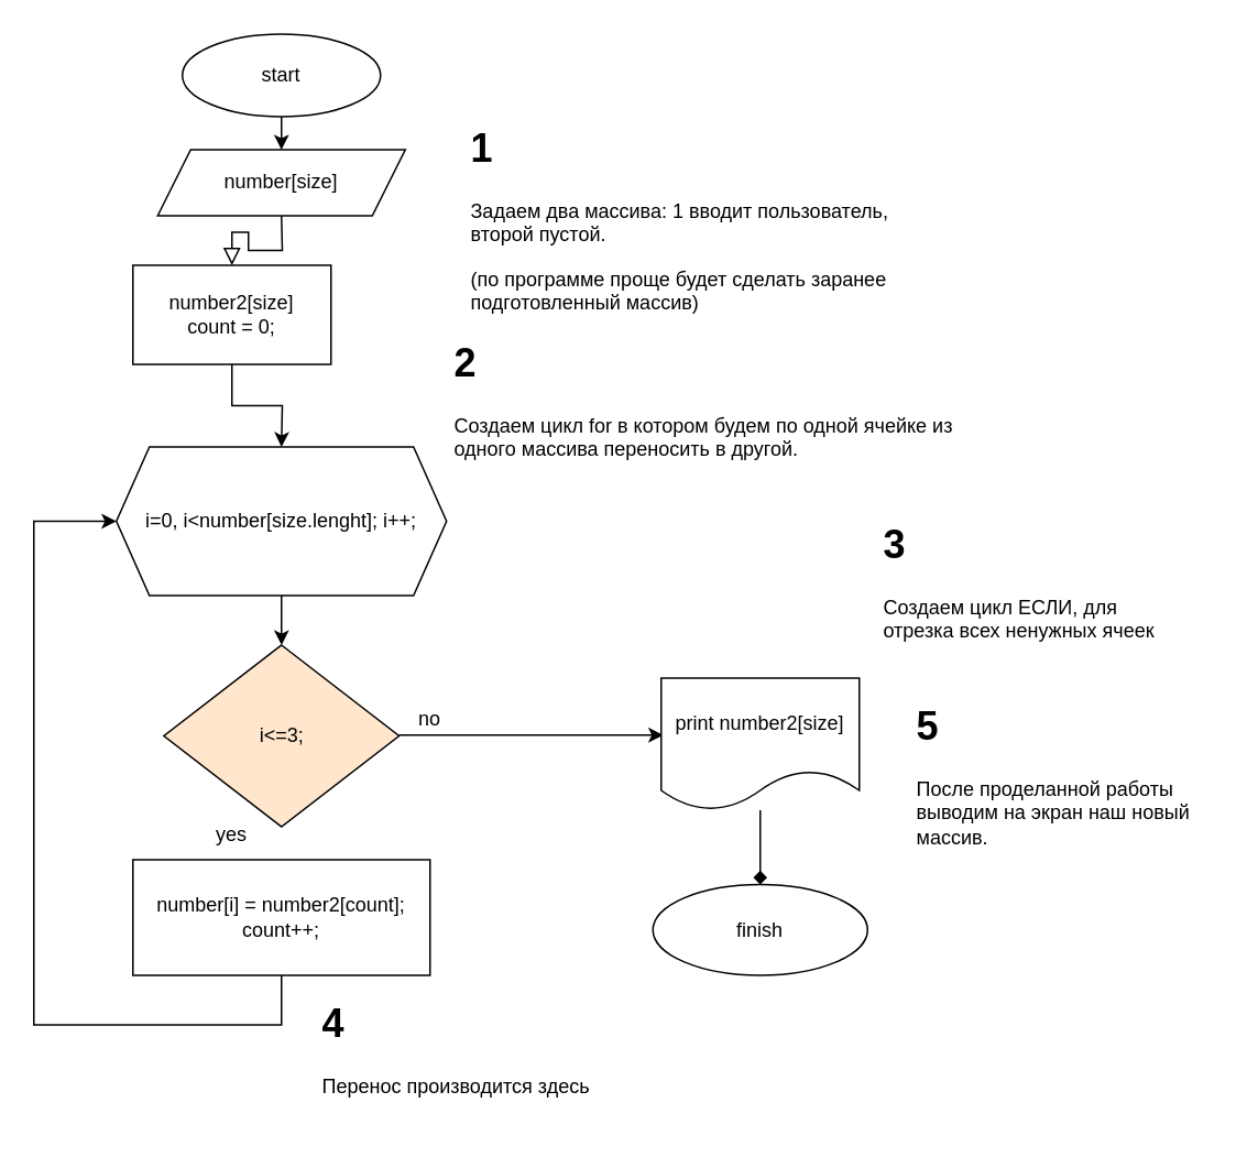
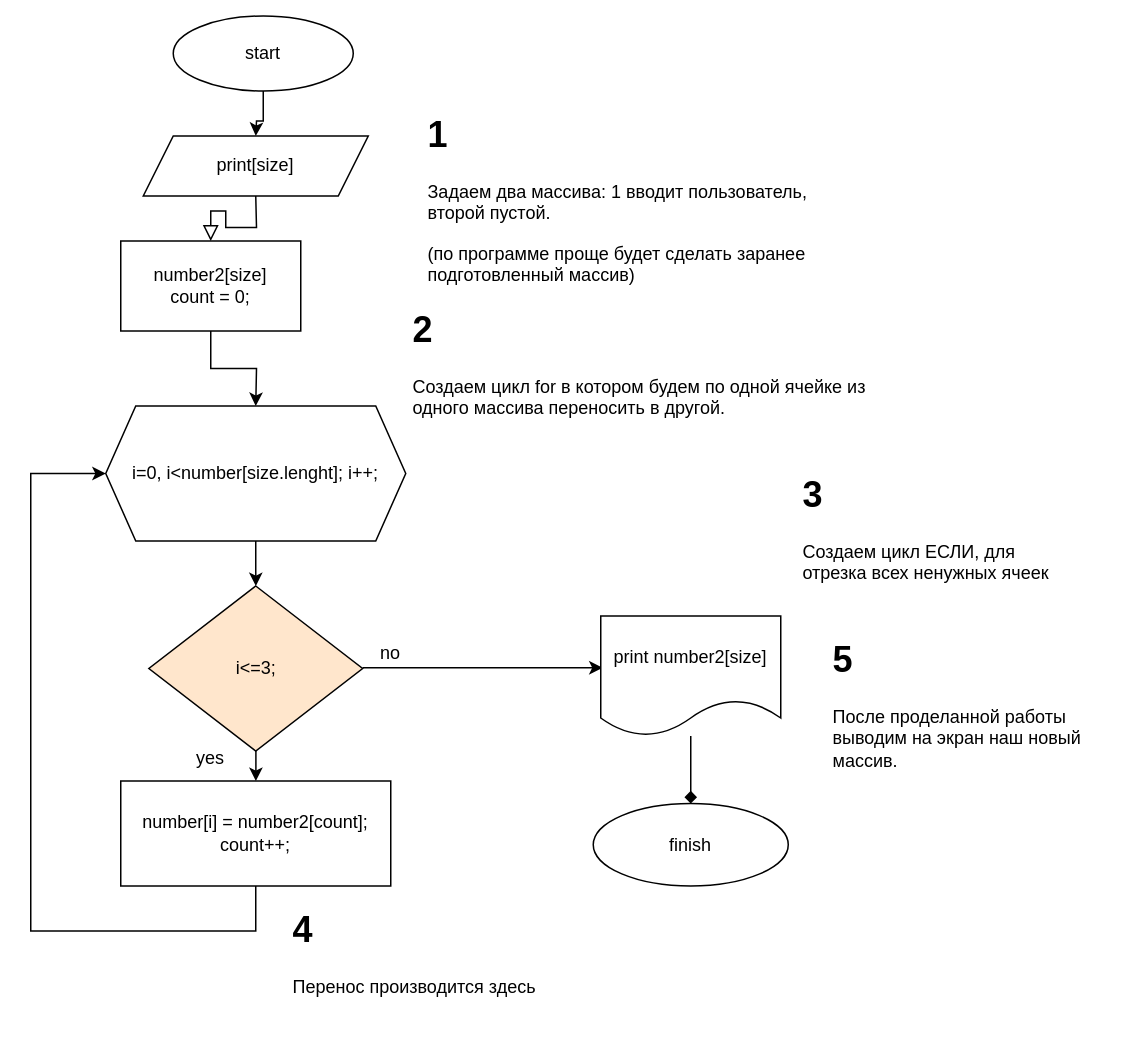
  <mxCell id="0" />
  <mxCell id="1" parent="0" />
  <mxCell id="2" value="" style="rounded=0;html=1;jettySize=auto;orthogonalLoop=1;fontSize=11;endArrow=block;endFill=0;endSize=8;strokeWidth=1;shadow=0;labelBackgroundColor=none;edgeStyle=orthogonalEdgeStyle;" parent="1" target="8" edge="1"><mxGeometry relative="1" as="geometry"><mxPoint x="170" y="130" as="sourcePoint" /><mxPoint x="170" y="160" as="targetPoint" /></mxGeometry></mxCell>
  <mxCell id="3" value="" style="edgeStyle=orthogonalEdgeStyle;rounded=0;orthogonalLoop=1;jettySize=auto;html=1;" edge="1" parent="1" source="4"><mxGeometry relative="1" as="geometry"><mxPoint x="170" y="90" as="targetPoint" /></mxGeometry></mxCell>
- <mxCell id="4" value="start" style="ellipse;whiteSpace=wrap;html=1;" vertex="1" parent="1"><mxGeometry x="110" y="20" width="120" height="50" as="geometry" /></mxCell>
- <mxCell id="5" value="number[size]&lt;br&gt;" style="shape=parallelogram;perimeter=parallelogramPerimeter;whiteSpace=wrap;html=1;fixedSize=1;" vertex="1" parent="1"><mxGeometry x="95" y="90" width="150" height="40" as="geometry" /></mxCell>
+ <mxCell id="4" value="start" style="ellipse;whiteSpace=wrap;html=1;" vertex="1" parent="1"><mxGeometry x="115" y="10" width="120" height="50" as="geometry" /></mxCell>
+ <mxCell id="5" value="print[size]&lt;br&gt;" style="shape=parallelogram;perimeter=parallelogramPerimeter;whiteSpace=wrap;html=1;fixedSize=1;" vertex="1" parent="1"><mxGeometry x="95" y="90" width="150" height="40" as="geometry" /></mxCell>
  <mxCell id="6" value="&lt;h1&gt;1&lt;/h1&gt;&lt;p&gt;Задаем два массива: 1 вводит пользователь, второй пустой.&lt;/p&gt;&lt;p&gt;(по программе проще будет сделать заранее подготовленный массив)&lt;/p&gt;" style="text;html=1;strokeColor=none;fillColor=none;spacing=5;spacingTop=-20;whiteSpace=wrap;overflow=hidden;rounded=0;" vertex="1" parent="1"><mxGeometry x="280" y="70" width="270" height="120" as="geometry" /></mxCell>
  <mxCell id="7" value="" style="edgeStyle=orthogonalEdgeStyle;rounded=0;orthogonalLoop=1;jettySize=auto;html=1;" edge="1" parent="1" source="8"><mxGeometry relative="1" as="geometry"><mxPoint x="170" y="270" as="targetPoint" /></mxGeometry></mxCell>
  <mxCell id="8" value="number2[size]&lt;br&gt;count = 0;" style="rounded=0;whiteSpace=wrap;html=1;" vertex="1" parent="1"><mxGeometry x="80" y="160" width="120" height="60" as="geometry" /></mxCell>
  <mxCell id="9" value="" style="edgeStyle=orthogonalEdgeStyle;rounded=0;orthogonalLoop=1;jettySize=auto;html=1;" edge="1" parent="1" source="10" target="13"><mxGeometry relative="1" as="geometry" /></mxCell>
  <mxCell id="10" value="i=0, i&amp;lt;number[size.lenght]; i++;" style="shape=hexagon;perimeter=hexagonPerimeter2;whiteSpace=wrap;html=1;fixedSize=1;" vertex="1" parent="1"><mxGeometry x="70" y="270" width="200" height="90" as="geometry" /></mxCell>
  <mxCell id="11" value="&lt;h1&gt;2&lt;/h1&gt;&lt;p&gt;Создаем цикл for в котором будем по одной ячейке из одного массива переносить в другой.&amp;nbsp;&lt;br&gt;&lt;/p&gt;" style="text;html=1;strokeColor=none;fillColor=none;spacing=5;spacingTop=-20;whiteSpace=wrap;overflow=hidden;rounded=0;" vertex="1" parent="1"><mxGeometry x="270" y="200" width="330" height="110" as="geometry" /></mxCell>
+ <mxCell id="12" value="" style="edgeStyle=orthogonalEdgeStyle;rounded=0;orthogonalLoop=1;jettySize=auto;html=1;" edge="1" parent="1" source="13" target="15"><mxGeometry relative="1" as="geometry" /></mxCell>
  <mxCell id="13" value="i&amp;lt;=3;" style="rhombus;whiteSpace=wrap;html=1;fillColor=#ffe6cc;" vertex="1" parent="1"><mxGeometry x="98.75" y="390" width="142.5" height="110" as="geometry" /></mxCell>
  <mxCell id="14" style="edgeStyle=orthogonalEdgeStyle;rounded=0;orthogonalLoop=1;jettySize=auto;html=1;exitX=0.5;exitY=1;exitDx=0;exitDy=0;" edge="1" parent="1" source="11" target="11"><mxGeometry relative="1" as="geometry" /></mxCell>
  <mxCell id="15" value="number[i] = number2[count];&lt;br&gt;count++;" style="whiteSpace=wrap;html=1;" vertex="1" parent="1"><mxGeometry x="80" y="520" width="180" height="70" as="geometry" /></mxCell>
  <mxCell id="16" value="" style="endArrow=classic;html=1;rounded=0;exitX=0.5;exitY=1;exitDx=0;exitDy=0;entryX=0;entryY=0.5;entryDx=0;entryDy=0;" edge="1" parent="1" source="15" target="10"><mxGeometry width="50" height="50" relative="1" as="geometry"><mxPoint x="340" y="550" as="sourcePoint" /><mxPoint x="390" y="500" as="targetPoint" /><Array as="points"><mxPoint x="170" y="620" /><mxPoint x="20" y="620" /><mxPoint x="20" y="315" /></Array></mxGeometry></mxCell>
  <mxCell id="17" value="no" style="text;html=1;strokeColor=none;fillColor=none;align=center;verticalAlign=middle;whiteSpace=wrap;rounded=0;" vertex="1" parent="1"><mxGeometry x="230" y="420" width="60" height="30" as="geometry" /></mxCell>
  <mxCell id="18" value="yes" style="text;html=1;strokeColor=none;fillColor=none;align=center;verticalAlign=middle;whiteSpace=wrap;rounded=0;" vertex="1" parent="1"><mxGeometry x="110" y="490" width="60" height="30" as="geometry" /></mxCell>
  <mxCell id="19" value="" style="endArrow=classic;html=1;rounded=0;" edge="1" parent="1"><mxGeometry width="50" height="50" relative="1" as="geometry"><mxPoint x="241.25" y="444.5" as="sourcePoint" /><mxPoint x="401.25" y="444.5" as="targetPoint" /></mxGeometry></mxCell>
  <mxCell id="20" value="" style="edgeStyle=orthogonalEdgeStyle;rounded=0;orthogonalLoop=1;jettySize=auto;html=1;endArrow=diamond;" edge="1" parent="1" source="21" target="22"><mxGeometry relative="1" as="geometry" /></mxCell>
  <mxCell id="21" value="print number2[size]" style="shape=document;whiteSpace=wrap;html=1;boundedLbl=1;" vertex="1" parent="1"><mxGeometry x="400" y="410" width="120" height="80" as="geometry" /></mxCell>
  <mxCell id="22" value="finish" style="ellipse;whiteSpace=wrap;html=1;" vertex="1" parent="1"><mxGeometry x="395" y="535" width="130" height="55" as="geometry" /></mxCell>
  <mxCell id="23" value="&lt;h1&gt;3&lt;/h1&gt;&lt;div&gt;Создаем цикл ЕСЛИ, для отрезка всех ненужных ячеек&lt;/div&gt;" style="text;html=1;strokeColor=none;fillColor=none;spacing=5;spacingTop=-20;whiteSpace=wrap;overflow=hidden;rounded=0;" vertex="1" parent="1"><mxGeometry x="530" y="310" width="190" height="90" as="geometry" /></mxCell>
  <mxCell id="24" value="&lt;h1&gt;4&lt;/h1&gt;&lt;div&gt;Перенос производится здесь&lt;/div&gt;" style="text;html=1;strokeColor=none;fillColor=none;spacing=5;spacingTop=-20;whiteSpace=wrap;overflow=hidden;rounded=0;" vertex="1" parent="1"><mxGeometry x="190" y="600" width="190" height="85" as="geometry" /></mxCell>
  <mxCell id="25" value="&lt;h1&gt;5&lt;/h1&gt;&lt;div&gt;После проделанной работы выводим на экран наш новый массив.&lt;/div&gt;" style="text;html=1;strokeColor=none;fillColor=none;spacing=5;spacingTop=-20;whiteSpace=wrap;overflow=hidden;rounded=0;" vertex="1" parent="1"><mxGeometry x="550" y="420" width="190" height="120" as="geometry" /></mxCell>
